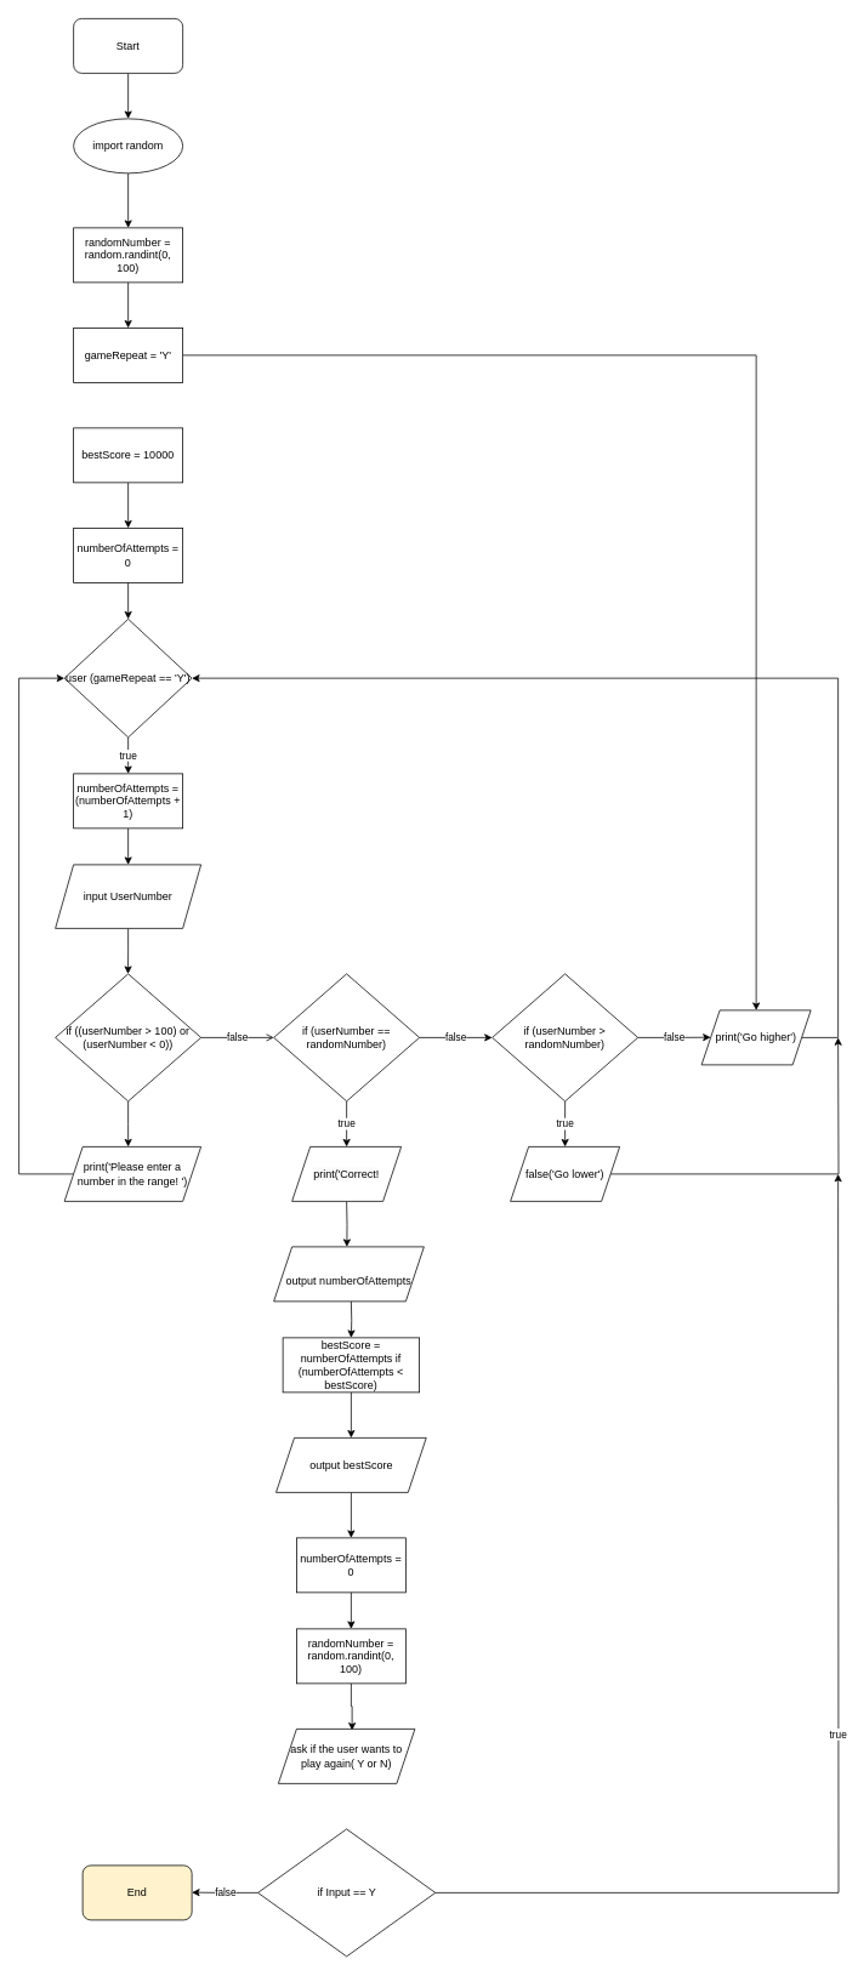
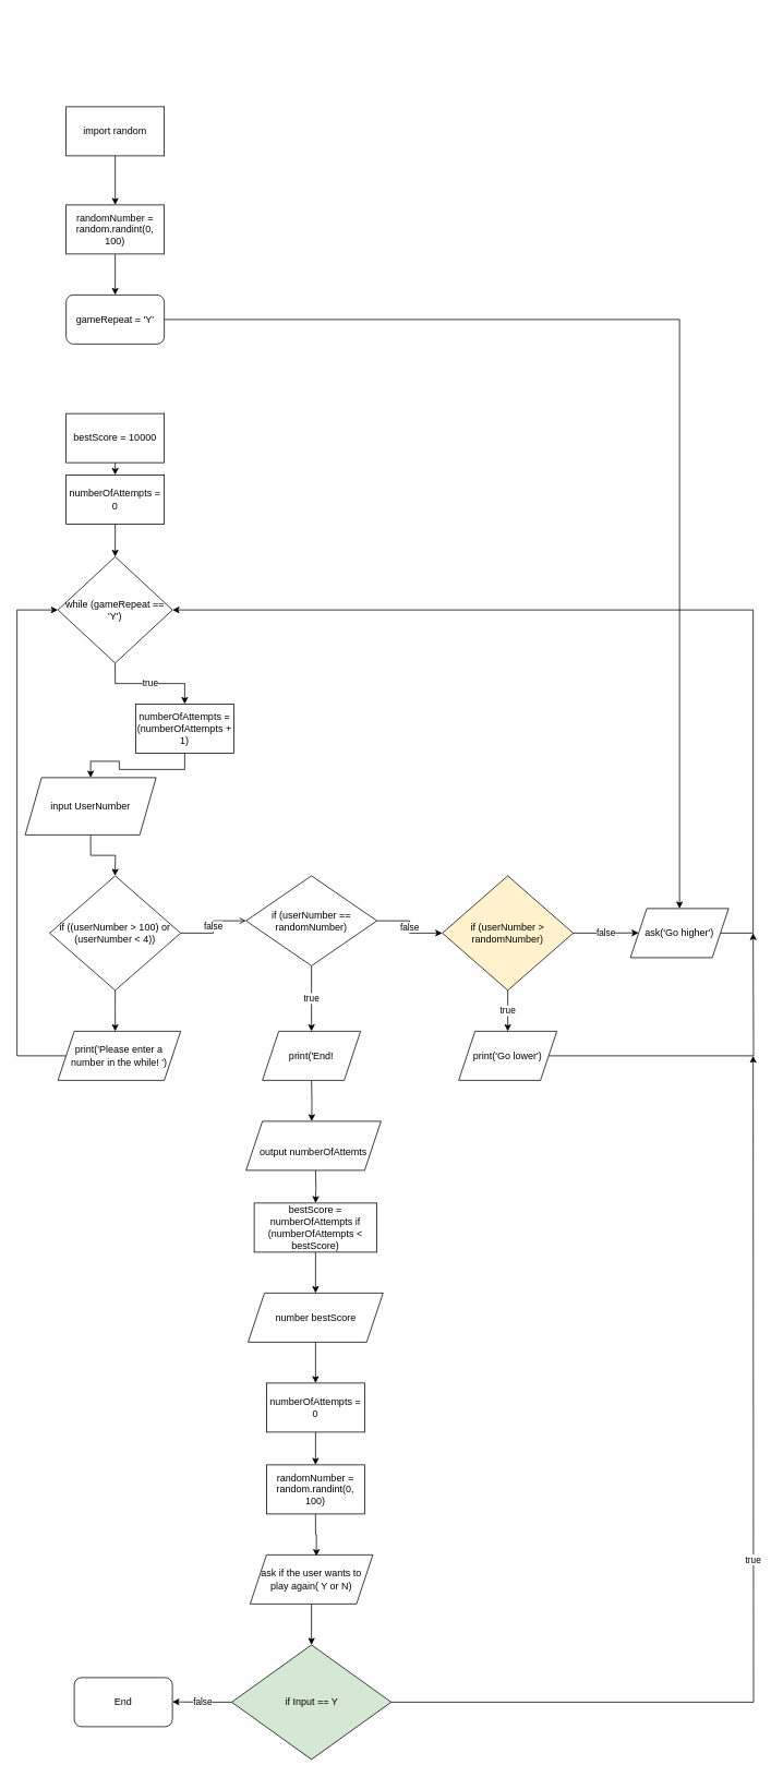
  <mxCell id="0" />
  <mxCell id="1" parent="0" />
- <mxCell id="2" style="edgeStyle=orthogonalEdgeStyle;rounded=0;orthogonalLoop=1;jettySize=auto;html=1;exitX=0.5;exitY=1;exitDx=0;exitDy=0;entryX=0.5;entryY=0;entryDx=0;entryDy=0;" parent="1" source="3" target="5" edge="1"><mxGeometry relative="1" as="geometry" /></mxCell>
- <mxCell id="3" value="Start" style="rounded=1;whiteSpace=wrap;html=1;" parent="1" vertex="1"><mxGeometry x="80" y="20" width="120" height="60" as="geometry" /></mxCell>
  <mxCell id="4" style="edgeStyle=orthogonalEdgeStyle;rounded=0;orthogonalLoop=1;jettySize=auto;html=1;exitX=0.5;exitY=1;exitDx=0;exitDy=0;" parent="1" source="5" target="7" edge="1"><mxGeometry relative="1" as="geometry" /></mxCell>
- <mxCell id="5" value="import random" style="ellipse;whiteSpace=wrap;html=1;" parent="1" vertex="1"><mxGeometry x="80" y="130" width="120" height="60" as="geometry" /></mxCell>
+ <mxCell id="5" value="import random" style="rounded=0;whiteSpace=wrap;html=1;" parent="1" vertex="1"><mxGeometry x="80" y="130" width="120" height="60" as="geometry" /></mxCell>
  <mxCell id="6" style="edgeStyle=orthogonalEdgeStyle;rounded=0;orthogonalLoop=1;jettySize=auto;html=1;exitX=0.5;exitY=1;exitDx=0;exitDy=0;entryX=0.5;entryY=0;entryDx=0;entryDy=0;" parent="1" source="7" target="9" edge="1"><mxGeometry relative="1" as="geometry" /></mxCell>
  <mxCell id="7" value="randomNumber = random.randint(0, 100)" style="rounded=0;whiteSpace=wrap;html=1;" parent="1" vertex="1"><mxGeometry x="80" y="250" width="120" height="60" as="geometry" /></mxCell>
  <mxCell id="8" value="" style="edgeStyle=orthogonalEdgeStyle;rounded=0;orthogonalLoop=1;jettySize=auto;html=1;" parent="1" source="9" target="48" edge="1"><mxGeometry relative="1" as="geometry" /></mxCell>
- <mxCell id="9" value="gameRepeat = 'Y'" style="rounded=0;whiteSpace=wrap;html=1;" parent="1" vertex="1"><mxGeometry x="80" y="360" width="120" height="60" as="geometry" /></mxCell>
+ <mxCell id="9" value="gameRepeat = 'Y'" style="whiteSpace=wrap;html=1;rounded=1;" parent="1" vertex="1"><mxGeometry x="80" y="360" width="120" height="60" as="geometry" /></mxCell>
  <mxCell id="10" style="edgeStyle=orthogonalEdgeStyle;rounded=0;orthogonalLoop=1;jettySize=auto;html=1;exitX=0.5;exitY=1;exitDx=0;exitDy=0;entryX=0.5;entryY=0;entryDx=0;entryDy=0;" parent="1" source="11" target="30" edge="1"><mxGeometry relative="1" as="geometry" /></mxCell>
- <mxCell id="11" value="bestScore = 10000" style="rounded=0;whiteSpace=wrap;html=1;" parent="1" vertex="1"><mxGeometry x="80" y="470" width="120" height="60" as="geometry" /></mxCell>
+ <mxCell id="11" value="bestScore = 10000" style="rounded=0;whiteSpace=wrap;html=1;" parent="1" vertex="1"><mxGeometry x="80" y="505" width="120" height="60" as="geometry" /></mxCell>
  <mxCell id="12" value="true" style="edgeStyle=orthogonalEdgeStyle;rounded=0;orthogonalLoop=1;jettySize=auto;html=1;exitX=0.5;exitY=1;exitDx=0;exitDy=0;entryX=0.5;entryY=0;entryDx=0;entryDy=0;" parent="1" source="13" target="15" edge="1"><mxGeometry relative="1" as="geometry" /></mxCell>
- <mxCell id="13" value="user (gameRepeat == 'Y')" style="rhombus;whiteSpace=wrap;html=1;" parent="1" vertex="1"><mxGeometry x="70" y="680" width="140" height="130" as="geometry" /></mxCell>
+ <mxCell id="13" value="while (gameRepeat == 'Y')" style="rhombus;whiteSpace=wrap;html=1;" parent="1" vertex="1"><mxGeometry x="70" y="680" width="140" height="130" as="geometry" /></mxCell>
  <mxCell id="14" style="edgeStyle=orthogonalEdgeStyle;rounded=0;orthogonalLoop=1;jettySize=auto;html=1;exitX=0.5;exitY=1;exitDx=0;exitDy=0;entryX=0.5;entryY=0;entryDx=0;entryDy=0;" parent="1" source="15" target="17" edge="1"><mxGeometry relative="1" as="geometry" /></mxCell>
- <mxCell id="15" value="numberOfAttempts = (numberOfAttempts + 1)" style="rounded=0;whiteSpace=wrap;html=1;" parent="1" vertex="1"><mxGeometry x="80" y="850" width="120" height="60" as="geometry" /></mxCell>
+ <mxCell id="15" value="numberOfAttempts = (numberOfAttempts + 1)" style="rounded=0;whiteSpace=wrap;html=1;" parent="1" vertex="1"><mxGeometry x="165" y="860" width="120" height="60" as="geometry" /></mxCell>
  <mxCell id="16" style="edgeStyle=orthogonalEdgeStyle;rounded=0;orthogonalLoop=1;jettySize=auto;html=1;exitX=0.5;exitY=1;exitDx=0;exitDy=0;" parent="1" source="17" edge="1"><mxGeometry relative="1" as="geometry"><mxPoint x="139.824" y="1070" as="targetPoint" /></mxGeometry></mxCell>
- <mxCell id="17" value="input UserNumber" style="shape=parallelogram;perimeter=parallelogramPerimeter;whiteSpace=wrap;html=1;fixedSize=1;" parent="1" vertex="1"><mxGeometry x="60" y="950" width="160" height="70" as="geometry" /></mxCell>
+ <mxCell id="17" value="input UserNumber" style="shape=parallelogram;perimeter=parallelogramPerimeter;whiteSpace=wrap;html=1;fixedSize=1;" parent="1" vertex="1"><mxGeometry x="30" y="950" width="160" height="70" as="geometry" /></mxCell>
  <mxCell id="18" style="edgeStyle=orthogonalEdgeStyle;rounded=0;orthogonalLoop=1;jettySize=auto;html=1;exitX=0.5;exitY=1;exitDx=0;exitDy=0;entryX=0.5;entryY=0;entryDx=0;entryDy=0;" parent="1" source="20" edge="1"><mxGeometry relative="1" as="geometry"><mxPoint x="140" y="1260" as="targetPoint" /></mxGeometry></mxCell>
  <mxCell id="19" value="false" style="edgeStyle=orthogonalEdgeStyle;rounded=0;orthogonalLoop=1;jettySize=auto;html=1;exitX=1;exitY=0.5;exitDx=0;exitDy=0;entryX=0;entryY=0.5;entryDx=0;entryDy=0;endArrow=open;" parent="1" source="20" target="24" edge="1"><mxGeometry relative="1" as="geometry" /></mxCell>
- <mxCell id="20" value="if ((userNumber &amp;gt; 100) or (userNumber &amp;lt; 0))" style="rhombus;whiteSpace=wrap;html=1;" parent="1" vertex="1"><mxGeometry x="60" y="1070" width="160" height="140" as="geometry" /></mxCell>
+ <mxCell id="20" value="if ((userNumber &amp;gt; 100) or (userNumber &amp;lt; 4))" style="rhombus;whiteSpace=wrap;html=1;" parent="1" vertex="1"><mxGeometry x="60" y="1070" width="160" height="140" as="geometry" /></mxCell>
  <mxCell id="21" style="edgeStyle=orthogonalEdgeStyle;rounded=0;orthogonalLoop=1;jettySize=auto;html=1;exitX=0;exitY=0.5;exitDx=0;exitDy=0;entryX=0;entryY=0.5;entryDx=0;entryDy=0;" parent="1" target="13" edge="1"><mxGeometry relative="1" as="geometry"><mxPoint x="80" y="1290" as="sourcePoint" /><Array as="points"><mxPoint x="20" y="1290" /><mxPoint x="20" y="745" /></Array></mxGeometry></mxCell>
  <mxCell id="22" value="false" style="edgeStyle=orthogonalEdgeStyle;rounded=0;orthogonalLoop=1;jettySize=auto;html=1;exitX=1;exitY=0.5;exitDx=0;exitDy=0;" parent="1" source="24" target="27" edge="1"><mxGeometry relative="1" as="geometry" /></mxCell>
  <mxCell id="23" value="true" style="edgeStyle=orthogonalEdgeStyle;rounded=0;orthogonalLoop=1;jettySize=auto;html=1;exitX=0.5;exitY=1;exitDx=0;exitDy=0;entryX=0.5;entryY=0;entryDx=0;entryDy=0;" parent="1" source="24" edge="1"><mxGeometry relative="1" as="geometry"><mxPoint x="380" y="1260" as="targetPoint" /></mxGeometry></mxCell>
- <mxCell id="24" value="if (userNumber == randomNumber)" style="rhombus;whiteSpace=wrap;html=1;" parent="1" vertex="1"><mxGeometry x="300" y="1070" width="160" height="140" as="geometry" /></mxCell>
+ <mxCell id="24" value="if (userNumber == randomNumber)" style="rhombus;whiteSpace=wrap;html=1;" parent="1" vertex="1"><mxGeometry x="300" y="1070" width="160" height="110" as="geometry" /></mxCell>
  <mxCell id="25" value="false" style="edgeStyle=orthogonalEdgeStyle;rounded=0;orthogonalLoop=1;jettySize=auto;html=1;exitX=1;exitY=0.5;exitDx=0;exitDy=0;" parent="1" source="27" edge="1"><mxGeometry relative="1" as="geometry"><mxPoint x="780" y="1139.739" as="targetPoint" /></mxGeometry></mxCell>
  <mxCell id="26" value="true" style="edgeStyle=orthogonalEdgeStyle;rounded=0;orthogonalLoop=1;jettySize=auto;html=1;exitX=0.5;exitY=1;exitDx=0;exitDy=0;entryX=0.5;entryY=0;entryDx=0;entryDy=0;" parent="1" source="27" edge="1"><mxGeometry relative="1" as="geometry"><mxPoint x="620" y="1260" as="targetPoint" /></mxGeometry></mxCell>
- <mxCell id="27" value="if (userNumber &amp;gt; randomNumber)" style="rhombus;whiteSpace=wrap;html=1;" parent="1" vertex="1"><mxGeometry x="540" y="1070" width="160" height="140" as="geometry" /></mxCell>
+ <mxCell id="27" value="if (userNumber &amp;gt; randomNumber)" style="rhombus;whiteSpace=wrap;html=1;fillColor=#fff2cc;" parent="1" vertex="1"><mxGeometry x="540" y="1070" width="160" height="140" as="geometry" /></mxCell>
  <mxCell id="28" style="edgeStyle=orthogonalEdgeStyle;rounded=0;orthogonalLoop=1;jettySize=auto;html=1;exitX=1;exitY=0.5;exitDx=0;exitDy=0;" parent="1" source="46" edge="1"><mxGeometry relative="1" as="geometry"><mxPoint x="920" y="1140" as="targetPoint" /><mxPoint x="680" y="1290" as="sourcePoint" /></mxGeometry></mxCell>
  <mxCell id="29" style="edgeStyle=orthogonalEdgeStyle;rounded=0;orthogonalLoop=1;jettySize=auto;html=1;exitX=0.5;exitY=1;exitDx=0;exitDy=0;entryX=0.5;entryY=0;entryDx=0;entryDy=0;" parent="1" source="30" target="13" edge="1"><mxGeometry relative="1" as="geometry" /></mxCell>
  <mxCell id="30" value="numberOfAttempts = 0" style="rounded=0;whiteSpace=wrap;html=1;" parent="1" vertex="1"><mxGeometry x="80" y="580" width="120" height="60" as="geometry" /></mxCell>
  <mxCell id="31" style="edgeStyle=orthogonalEdgeStyle;rounded=0;orthogonalLoop=1;jettySize=auto;html=1;exitX=0.5;exitY=1;exitDx=0;exitDy=0;" parent="1" edge="1"><mxGeometry relative="1" as="geometry"><mxPoint x="380.296" y="1370" as="targetPoint" /><mxPoint x="380" y="1320" as="sourcePoint" /></mxGeometry></mxCell>
  <mxCell id="32" style="edgeStyle=orthogonalEdgeStyle;rounded=0;orthogonalLoop=1;jettySize=auto;html=1;exitX=0.5;exitY=1;exitDx=0;exitDy=0;" parent="1" target="34" edge="1"><mxGeometry relative="1" as="geometry"><mxPoint x="385" y="1430" as="sourcePoint" /></mxGeometry></mxCell>
  <mxCell id="33" style="edgeStyle=orthogonalEdgeStyle;rounded=0;orthogonalLoop=1;jettySize=auto;html=1;exitX=0.5;exitY=1;exitDx=0;exitDy=0;entryX=0.5;entryY=0;entryDx=0;entryDy=0;" parent="1" source="34" target="36" edge="1"><mxGeometry relative="1" as="geometry" /></mxCell>
  <mxCell id="34" value="bestScore = numberOfAttempts if (numberOfAttempts &amp;lt; bestScore)" style="rounded=0;whiteSpace=wrap;html=1;" parent="1" vertex="1"><mxGeometry x="310" y="1470" width="150" height="60" as="geometry" /></mxCell>
  <mxCell id="35" style="edgeStyle=orthogonalEdgeStyle;rounded=0;orthogonalLoop=1;jettySize=auto;html=1;exitX=0.5;exitY=1;exitDx=0;exitDy=0;" parent="1" source="36" target="38" edge="1"><mxGeometry relative="1" as="geometry" /></mxCell>
- <mxCell id="36" value="output bestScore" style="shape=parallelogram;perimeter=parallelogramPerimeter;whiteSpace=wrap;html=1;fixedSize=1;" parent="1" vertex="1"><mxGeometry x="302.5" y="1580" width="165" height="60" as="geometry" /></mxCell>
+ <mxCell id="36" value="number bestScore" style="shape=parallelogram;perimeter=parallelogramPerimeter;whiteSpace=wrap;html=1;fixedSize=1;" parent="1" vertex="1"><mxGeometry x="302.5" y="1580" width="165" height="60" as="geometry" /></mxCell>
  <mxCell id="37" style="edgeStyle=orthogonalEdgeStyle;rounded=0;orthogonalLoop=1;jettySize=auto;html=1;exitX=0.5;exitY=1;exitDx=0;exitDy=0;entryX=0.5;entryY=0;entryDx=0;entryDy=0;" parent="1" source="38" target="40" edge="1"><mxGeometry relative="1" as="geometry" /></mxCell>
  <mxCell id="38" value="numberOfAttempts = 0" style="rounded=0;whiteSpace=wrap;html=1;" parent="1" vertex="1"><mxGeometry x="325" y="1690" width="120" height="60" as="geometry" /></mxCell>
  <mxCell id="39" style="edgeStyle=orthogonalEdgeStyle;rounded=0;orthogonalLoop=1;jettySize=auto;html=1;exitX=0.5;exitY=1;exitDx=0;exitDy=0;entryX=0.54;entryY=0.025;entryDx=0;entryDy=0;entryPerimeter=0;" parent="1" source="40" target="43" edge="1"><mxGeometry relative="1" as="geometry" /></mxCell>
  <mxCell id="40" value="randomNumber = random.randint(0, 100)" style="rounded=0;whiteSpace=wrap;html=1;" parent="1" vertex="1"><mxGeometry x="325" y="1790" width="120" height="60" as="geometry" /></mxCell>
  <mxCell id="41" value="true" style="edgeStyle=orthogonalEdgeStyle;rounded=0;orthogonalLoop=1;jettySize=auto;html=1;exitX=1;exitY=0.5;exitDx=0;exitDy=0;" parent="1" source="51" edge="1"><mxGeometry relative="1" as="geometry"><mxPoint x="920" y="1290" as="targetPoint" /></mxGeometry></mxCell>
+ <mxCell id="42" style="edgeStyle=orthogonalEdgeStyle;rounded=0;orthogonalLoop=1;jettySize=auto;html=1;exitX=0.5;exitY=1;exitDx=0;exitDy=0;entryX=0.5;entryY=0;entryDx=0;entryDy=0;" edge="1" parent="1" source="43" target="51"><mxGeometry relative="1" as="geometry" /></mxCell>
  <mxCell id="43" value="ask if the user wants to play again( Y or N)" style="shape=parallelogram;perimeter=parallelogramPerimeter;whiteSpace=wrap;html=1;fixedSize=1;" parent="1" vertex="1"><mxGeometry x="305" y="1900" width="150" height="60" as="geometry" /></mxCell>
- <mxCell id="44" value="print('Please enter a number in the range! ')" style="shape=parallelogram;perimeter=parallelogramPerimeter;whiteSpace=wrap;html=1;fixedSize=1;" parent="1" vertex="1"><mxGeometry x="70" y="1260" width="150" height="60" as="geometry" /></mxCell>
- <mxCell id="45" value="&#10;&lt;br style=&quot;border-color: var(--border-color); color: rgb(0, 0, 0); font-family: Helvetica; font-size: 12px; font-style: normal; font-variant-ligatures: normal; font-variant-caps: normal; font-weight: 400; letter-spacing: normal; orphans: 2; text-align: center; text-indent: 0px; text-transform: none; widows: 2; word-spacing: 0px; -webkit-text-stroke-width: 0px; background-color: rgb(251, 251, 251); text-decoration-thickness: initial; text-decoration-style: initial; text-decoration-color: initial;&quot;&gt;&lt;span style=&quot;color: rgb(0, 0, 0); font-family: Helvetica; font-size: 12px; font-style: normal; font-variant-ligatures: normal; font-variant-caps: normal; font-weight: 400; letter-spacing: normal; orphans: 2; text-align: center; text-indent: 0px; text-transform: none; widows: 2; word-spacing: 0px; -webkit-text-stroke-width: 0px; background-color: rgb(251, 251, 251); text-decoration-thickness: initial; text-decoration-style: initial; text-decoration-color: initial; float: none; display: inline !important;&quot;&gt;print('Correct!&lt;/span&gt;&#10;&#10;" style="shape=parallelogram;perimeter=parallelogramPerimeter;whiteSpace=wrap;html=1;fixedSize=1;" parent="1" vertex="1"><mxGeometry x="320" y="1260" width="120" height="60" as="geometry" /></mxCell>
- <mxCell id="46" value="false('Go lower')" style="shape=parallelogram;perimeter=parallelogramPerimeter;whiteSpace=wrap;html=1;fixedSize=1;" parent="1" vertex="1"><mxGeometry x="560" y="1260" width="120" height="60" as="geometry" /></mxCell>
+ <mxCell id="44" value="print('Please enter a number in the while! ')" style="shape=parallelogram;perimeter=parallelogramPerimeter;whiteSpace=wrap;html=1;fixedSize=1;" parent="1" vertex="1"><mxGeometry x="70" y="1260" width="150" height="60" as="geometry" /></mxCell>
+ <mxCell id="45" value="&#10;&lt;br style=&quot;border-color: var(--border-color); color: rgb(0, 0, 0); font-family: Helvetica; font-size: 12px; font-style: normal; font-variant-ligatures: normal; font-variant-caps: normal; font-weight: 400; letter-spacing: normal; orphans: 2; text-align: center; text-indent: 0px; text-transform: none; widows: 2; word-spacing: 0px; -webkit-text-stroke-width: 0px; background-color: rgb(251, 251, 251); text-decoration-thickness: initial; text-decoration-style: initial; text-decoration-color: initial;&quot;&gt;&lt;span style=&quot;color: rgb(0, 0, 0); font-family: Helvetica; font-size: 12px; font-style: normal; font-variant-ligatures: normal; font-variant-caps: normal; font-weight: 400; letter-spacing: normal; orphans: 2; text-align: center; text-indent: 0px; text-transform: none; widows: 2; word-spacing: 0px; -webkit-text-stroke-width: 0px; background-color: rgb(251, 251, 251); text-decoration-thickness: initial; text-decoration-style: initial; text-decoration-color: initial; float: none; display: inline !important;&quot;&gt;print('End!&lt;/span&gt;&#10;&#10;" style="shape=parallelogram;perimeter=parallelogramPerimeter;whiteSpace=wrap;html=1;fixedSize=1;" parent="1" vertex="1"><mxGeometry x="320" y="1260" width="120" height="60" as="geometry" /></mxCell>
+ <mxCell id="46" value="print('Go lower')" style="shape=parallelogram;perimeter=parallelogramPerimeter;whiteSpace=wrap;html=1;fixedSize=1;" parent="1" vertex="1"><mxGeometry x="560" y="1260" width="120" height="60" as="geometry" /></mxCell>
  <mxCell id="47" style="edgeStyle=orthogonalEdgeStyle;rounded=0;orthogonalLoop=1;jettySize=auto;html=1;exitX=1;exitY=0.5;exitDx=0;exitDy=0;entryX=1;entryY=0.5;entryDx=0;entryDy=0;" parent="1" source="48" target="13" edge="1"><mxGeometry relative="1" as="geometry"><Array as="points"><mxPoint x="920" y="1140" /><mxPoint x="920" y="745" /></Array></mxGeometry></mxCell>
- <mxCell id="48" value="print('Go higher')" style="shape=parallelogram;perimeter=parallelogramPerimeter;whiteSpace=wrap;html=1;fixedSize=1;" parent="1" vertex="1"><mxGeometry x="770" y="1110" width="120" height="60" as="geometry" /></mxCell>
- <mxCell id="49" value="&lt;br style=&quot;border-color: var(--border-color);&quot;&gt;output numberOfAttempts" style="shape=parallelogram;perimeter=parallelogramPerimeter;whiteSpace=wrap;html=1;fixedSize=1;" parent="1" vertex="1"><mxGeometry x="300" y="1370" width="165" height="60" as="geometry" /></mxCell>
+ <mxCell id="48" value="ask('Go higher')" style="shape=parallelogram;perimeter=parallelogramPerimeter;whiteSpace=wrap;html=1;fixedSize=1;" parent="1" vertex="1"><mxGeometry x="770" y="1110" width="120" height="60" as="geometry" /></mxCell>
+ <mxCell id="49" value="&lt;br style=&quot;border-color: var(--border-color);&quot;&gt;output numberOfAttemts" style="shape=parallelogram;perimeter=parallelogramPerimeter;whiteSpace=wrap;html=1;fixedSize=1;" parent="1" vertex="1"><mxGeometry x="300" y="1370" width="165" height="60" as="geometry" /></mxCell>
  <mxCell id="50" value="false" style="edgeStyle=orthogonalEdgeStyle;rounded=0;orthogonalLoop=1;jettySize=auto;html=1;exitX=0;exitY=0.5;exitDx=0;exitDy=0;" edge="1" parent="1" source="51"><mxGeometry relative="1" as="geometry"><mxPoint x="210" y="2079.667" as="targetPoint" /></mxGeometry></mxCell>
- <mxCell id="51" value="if Input == Y" style="rhombus;whiteSpace=wrap;html=1;" vertex="1" parent="1"><mxGeometry x="282.5" y="2010" width="195" height="140" as="geometry" /></mxCell>
- <mxCell id="52" value="End" style="rounded=1;whiteSpace=wrap;html=1;fillColor=#fff2cc;" vertex="1" parent="1"><mxGeometry x="90" y="2050" width="120" height="60" as="geometry" /></mxCell>
+ <mxCell id="51" value="if Input == Y" style="rhombus;whiteSpace=wrap;html=1;fillColor=#d5e8d4;" vertex="1" parent="1"><mxGeometry x="282.5" y="2010" width="195" height="140" as="geometry" /></mxCell>
+ <mxCell id="52" value="End" style="rounded=1;whiteSpace=wrap;html=1;" vertex="1" parent="1"><mxGeometry x="90" y="2050" width="120" height="60" as="geometry" /></mxCell>
